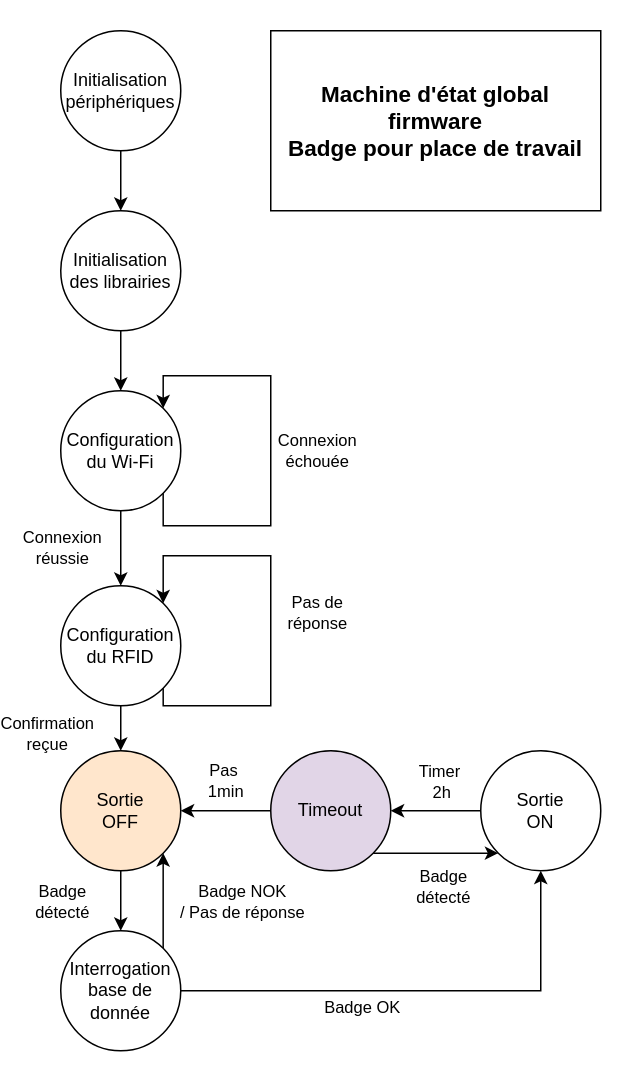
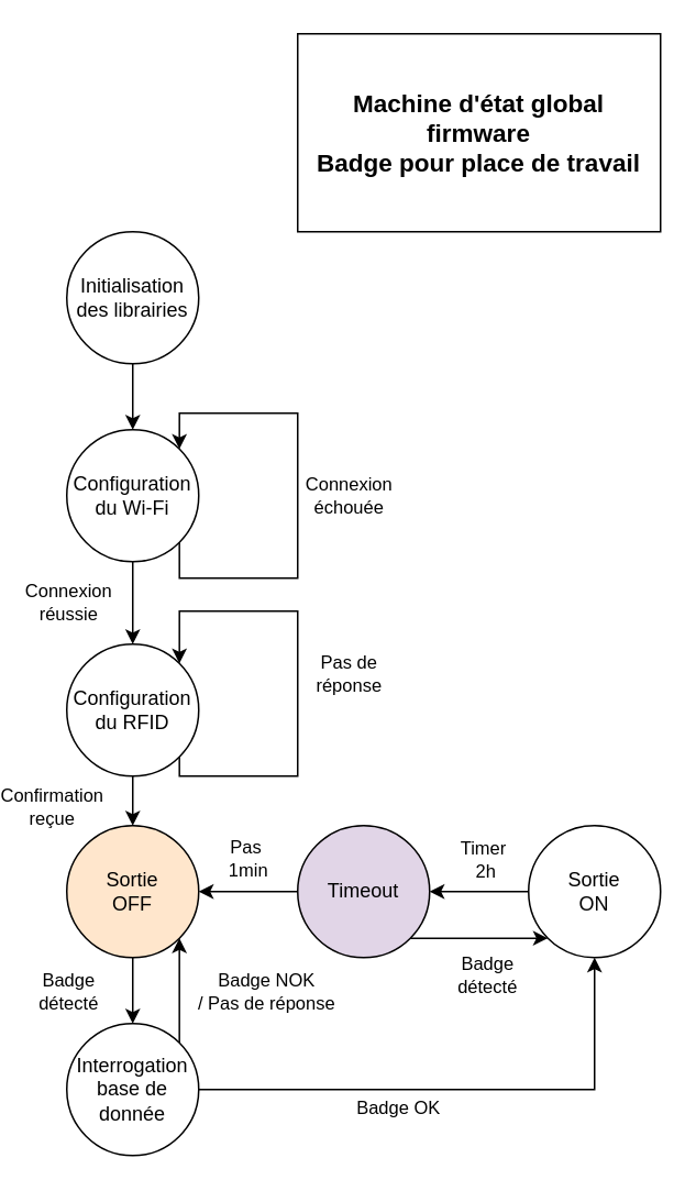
  <mxCell id="0" />
  <mxCell id="1" parent="0" />
- <mxCell id="2" value="" style="edgeStyle=orthogonalEdgeStyle;rounded=0;orthogonalLoop=1;jettySize=auto;html=1;" edge="1" parent="1" source="3" target="5"><mxGeometry relative="1" as="geometry" /></mxCell>
- <mxCell id="3" value="Initialisation&lt;br&gt;périphériques" style="ellipse;whiteSpace=wrap;html=1;" vertex="1" parent="1"><mxGeometry x="20" y="20" width="80" height="80" as="geometry" /></mxCell>
  <mxCell id="4" value="" style="edgeStyle=orthogonalEdgeStyle;rounded=0;orthogonalLoop=1;jettySize=auto;html=1;" edge="1" parent="1" source="5" target="8"><mxGeometry relative="1" as="geometry" /></mxCell>
  <mxCell id="5" value="Initialisation&lt;br&gt;des librairies" style="ellipse;whiteSpace=wrap;html=1;" vertex="1" parent="1"><mxGeometry x="20" y="140" width="80" height="80" as="geometry" /></mxCell>
  <mxCell id="6" value="" style="edgeStyle=orthogonalEdgeStyle;rounded=0;orthogonalLoop=1;jettySize=auto;html=1;" edge="1" parent="1" source="8" target="11"><mxGeometry relative="1" as="geometry" /></mxCell>
  <mxCell id="7" value="Connexion&lt;br&gt;réussie" style="edgeLabel;html=1;align=center;verticalAlign=middle;resizable=0;points=[];" vertex="1" connectable="0" parent="6"><mxGeometry x="-0.217" y="-1" relative="1" as="geometry"><mxPoint x="-39" y="4" as="offset" /></mxGeometry></mxCell>
  <mxCell id="8" value="Configuration&lt;br&gt;du Wi-Fi" style="ellipse;whiteSpace=wrap;html=1;" vertex="1" parent="1"><mxGeometry x="20" y="260" width="80" height="80" as="geometry" /></mxCell>
  <mxCell id="9" value="" style="edgeStyle=orthogonalEdgeStyle;rounded=0;orthogonalLoop=1;jettySize=auto;html=1;" edge="1" parent="1" source="11" target="15"><mxGeometry relative="1" as="geometry" /></mxCell>
  <mxCell id="10" value="Confirmation&lt;br&gt;reçue" style="edgeLabel;html=1;align=center;verticalAlign=middle;resizable=0;points=[];" vertex="1" connectable="0" parent="9"><mxGeometry x="-0.103" y="3" relative="1" as="geometry"><mxPoint x="-47" as="offset" /></mxGeometry></mxCell>
  <mxCell id="11" value="Configuration&lt;br&gt;du RFID" style="ellipse;whiteSpace=wrap;html=1;" vertex="1" parent="1"><mxGeometry x="20" y="390" width="80" height="80" as="geometry" /></mxCell>
  <mxCell id="12" style="edgeStyle=orthogonalEdgeStyle;rounded=0;orthogonalLoop=1;jettySize=auto;html=1;exitX=0.5;exitY=1;exitDx=0;exitDy=0;" edge="1" parent="1" source="5" target="5"><mxGeometry relative="1" as="geometry" /></mxCell>
  <mxCell id="13" value="" style="edgeStyle=orthogonalEdgeStyle;rounded=0;orthogonalLoop=1;jettySize=auto;html=1;" edge="1" parent="1" source="15" target="24"><mxGeometry relative="1" as="geometry" /></mxCell>
  <mxCell id="14" value="Badge&lt;br&gt;détecté" style="edgeLabel;html=1;align=center;verticalAlign=middle;resizable=0;points=[];" vertex="1" connectable="0" parent="13"><mxGeometry x="-0.395" relative="1" as="geometry"><mxPoint x="-40" y="8" as="offset" /></mxGeometry></mxCell>
  <mxCell id="15" value="Sortie&lt;br&gt;OFF" style="ellipse;whiteSpace=wrap;html=1;fillColor=#ffe6cc;" vertex="1" parent="1"><mxGeometry x="20" y="500" width="80" height="80" as="geometry" /></mxCell>
  <mxCell id="16" style="edgeStyle=orthogonalEdgeStyle;rounded=0;orthogonalLoop=1;jettySize=auto;html=1;exitX=1;exitY=1;exitDx=0;exitDy=0;entryX=1;entryY=0;entryDx=0;entryDy=0;" edge="1" parent="1" source="8" target="8"><mxGeometry relative="1" as="geometry"><Array as="points"><mxPoint x="122" y="350" /><mxPoint x="160" y="350" /><mxPoint x="160" y="250" /><mxPoint x="122" y="250" /></Array></mxGeometry></mxCell>
  <mxCell id="17" value="Connexion&lt;br&gt;échouée" style="edgeLabel;html=1;align=center;verticalAlign=middle;resizable=0;points=[];" vertex="1" connectable="0" parent="16"><mxGeometry x="0.014" y="-1" relative="1" as="geometry"><mxPoint x="29" y="1" as="offset" /></mxGeometry></mxCell>
  <mxCell id="18" style="edgeStyle=orthogonalEdgeStyle;rounded=0;orthogonalLoop=1;jettySize=auto;html=1;exitX=1;exitY=1;exitDx=0;exitDy=0;entryX=1;entryY=0;entryDx=0;entryDy=0;" edge="1" parent="1" source="11" target="11"><mxGeometry relative="1" as="geometry"><Array as="points"><mxPoint x="122" y="470" /><mxPoint x="160" y="470" /><mxPoint x="160" y="370" /><mxPoint x="122" y="370" /></Array></mxGeometry></mxCell>
  <mxCell id="19" value="Pas de&lt;br&gt;réponse" style="edgeLabel;html=1;align=center;verticalAlign=middle;resizable=0;points=[];" vertex="1" connectable="0" parent="18"><mxGeometry x="0.082" y="-1" relative="1" as="geometry"><mxPoint x="29" y="9" as="offset" /></mxGeometry></mxCell>
  <mxCell id="20" style="edgeStyle=orthogonalEdgeStyle;rounded=0;orthogonalLoop=1;jettySize=auto;html=1;exitX=1;exitY=0.5;exitDx=0;exitDy=0;entryX=0.5;entryY=1;entryDx=0;entryDy=0;" edge="1" parent="1" source="24" target="27"><mxGeometry relative="1" as="geometry" /></mxCell>
  <mxCell id="21" value="Badge OK" style="edgeLabel;html=1;align=center;verticalAlign=middle;resizable=0;points=[];" vertex="1" connectable="0" parent="20"><mxGeometry x="-0.292" y="-2" relative="1" as="geometry"><mxPoint x="7" y="8" as="offset" /></mxGeometry></mxCell>
  <mxCell id="22" style="edgeStyle=orthogonalEdgeStyle;rounded=0;orthogonalLoop=1;jettySize=auto;html=1;exitX=1;exitY=0;exitDx=0;exitDy=0;entryX=1;entryY=1;entryDx=0;entryDy=0;" edge="1" parent="1" source="24" target="15"><mxGeometry relative="1" as="geometry" /></mxCell>
  <mxCell id="23" value="Badge NOK&lt;br&gt;/ Pas de réponse" style="edgeLabel;html=1;align=center;verticalAlign=middle;resizable=0;points=[];" vertex="1" connectable="0" parent="22"><mxGeometry x="-0.01" relative="1" as="geometry"><mxPoint x="52" as="offset" /></mxGeometry></mxCell>
  <mxCell id="24" value="Interrogation&lt;br&gt;base de donnée" style="ellipse;whiteSpace=wrap;html=1;" vertex="1" parent="1"><mxGeometry x="20" y="620" width="80" height="80" as="geometry" /></mxCell>
  <mxCell id="25" value="" style="edgeStyle=orthogonalEdgeStyle;rounded=0;orthogonalLoop=1;jettySize=auto;html=1;" edge="1" parent="1" source="27" target="31"><mxGeometry relative="1" as="geometry" /></mxCell>
  <mxCell id="26" value="Timer&amp;nbsp;&lt;br&gt;2h" style="edgeLabel;html=1;align=center;verticalAlign=middle;resizable=0;points=[];" vertex="1" connectable="0" parent="25"><mxGeometry x="-0.267" relative="1" as="geometry"><mxPoint x="-5" y="-20" as="offset" /></mxGeometry></mxCell>
  <mxCell id="27" value="Sortie&lt;br&gt;ON" style="ellipse;whiteSpace=wrap;html=1;" vertex="1" parent="1"><mxGeometry x="300" y="500" width="80" height="80" as="geometry" /></mxCell>
  <mxCell id="28" value="" style="edgeStyle=orthogonalEdgeStyle;rounded=0;orthogonalLoop=1;jettySize=auto;html=1;" edge="1" parent="1" source="31" target="15"><mxGeometry relative="1" as="geometry" /></mxCell>
  <mxCell id="29" style="edgeStyle=orthogonalEdgeStyle;rounded=0;orthogonalLoop=1;jettySize=auto;html=1;exitX=1;exitY=1;exitDx=0;exitDy=0;entryX=0;entryY=1;entryDx=0;entryDy=0;" edge="1" parent="1" source="31" target="27"><mxGeometry relative="1" as="geometry" /></mxCell>
  <mxCell id="30" value="Badge&lt;br&gt;détecté" style="edgeLabel;html=1;align=center;verticalAlign=middle;resizable=0;points=[];" vertex="1" connectable="0" parent="29"><mxGeometry x="0.051" y="1" relative="1" as="geometry"><mxPoint x="2" y="23" as="offset" /></mxGeometry></mxCell>
  <mxCell id="31" value="Timeout" style="ellipse;whiteSpace=wrap;html=1;fillColor=#e1d5e7;" vertex="1" parent="1"><mxGeometry x="160" y="500" width="80" height="80" as="geometry" /></mxCell>
  <mxCell id="32" value="Pas&amp;nbsp;&lt;br&gt;1min" style="edgeLabel;html=1;align=center;verticalAlign=middle;resizable=0;points=[];" vertex="1" connectable="0" parent="1"><mxGeometry x="129.995" y="520" as="geometry"><mxPoint y="-1" as="offset" /></mxGeometry></mxCell>
  <mxCell id="33" value="Machine d'état global&lt;br style=&quot;font-size: 15px;&quot;&gt;firmware&lt;br style=&quot;font-size: 15px;&quot;&gt;Badge pour place de travail" style="rounded=0;whiteSpace=wrap;html=1;fontSize=15;fontStyle=1" vertex="1" parent="1"><mxGeometry x="160" y="20" width="220" height="120" as="geometry" /></mxCell>
